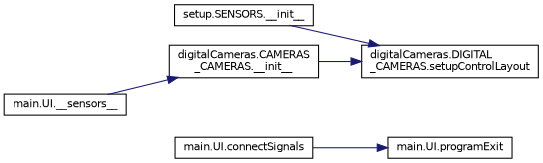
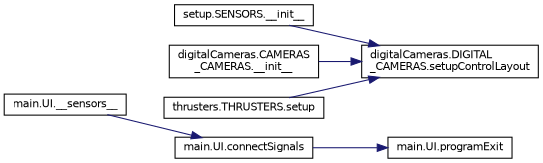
  digraph {
    fontname="DejaVu Sans"
    rankdir=RL
    node [color=black fillcolor=white fontname="DejaVu Sans" fontsize=10 shape=record style=filled]
    edge [color=midnightblue dir=back fontname="DejaVu Sans" fontsize=10 labelfontname=Helvetica labelfontsize=10 style=solid]
    n1 [height=0.2 label="main.UI.connectSignals" width=0.4]
    n2 [height=0.2 label="main.UI.__sensors__" width=0.4]
    n3 [height=0.2 label="main.UI.programExit" width=0.4]
    n4 [height=0.2 label="digitalCameras.DIGITAL\l_CAMERAS.setupControlLayout" width=0.4]
    n5 [height=0.2 label="setup.SENSORS.__init__" width=0.4]
    n6 [height=0.2 label="digitalCameras.CAMERAS\l_CAMERAS.__init__" width=0.4]
-   n6 -> n2
+   n7 [height=0.2 label="thrusters.THRUSTERS.setup" width=0.4]
+   n1 -> n2
    n3 -> n1
    n4 -> n5
    n4 -> n6
+   n4 -> n7
  }
